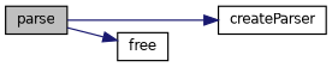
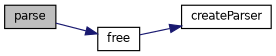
  digraph {
    rankdir=LR
    node [color=black fillcolor=white fontname=Helvetica fontsize=10 shape=record style=filled]
    edge [color=midnightblue fontname=Helvetica fontsize=10 labelfontname=Helvetica labelfontsize=10 style=solid]
    n1 [fillcolor=grey75 fontcolor=black height=0.2 label=parse width=0.4]
    n2 [height=0.2 label=createParser width=0.4]
    n3 [height=0.2 label=free width=0.4]
-   n1 -> n2
+   n3 -> n2
    n1 -> n3
  }
